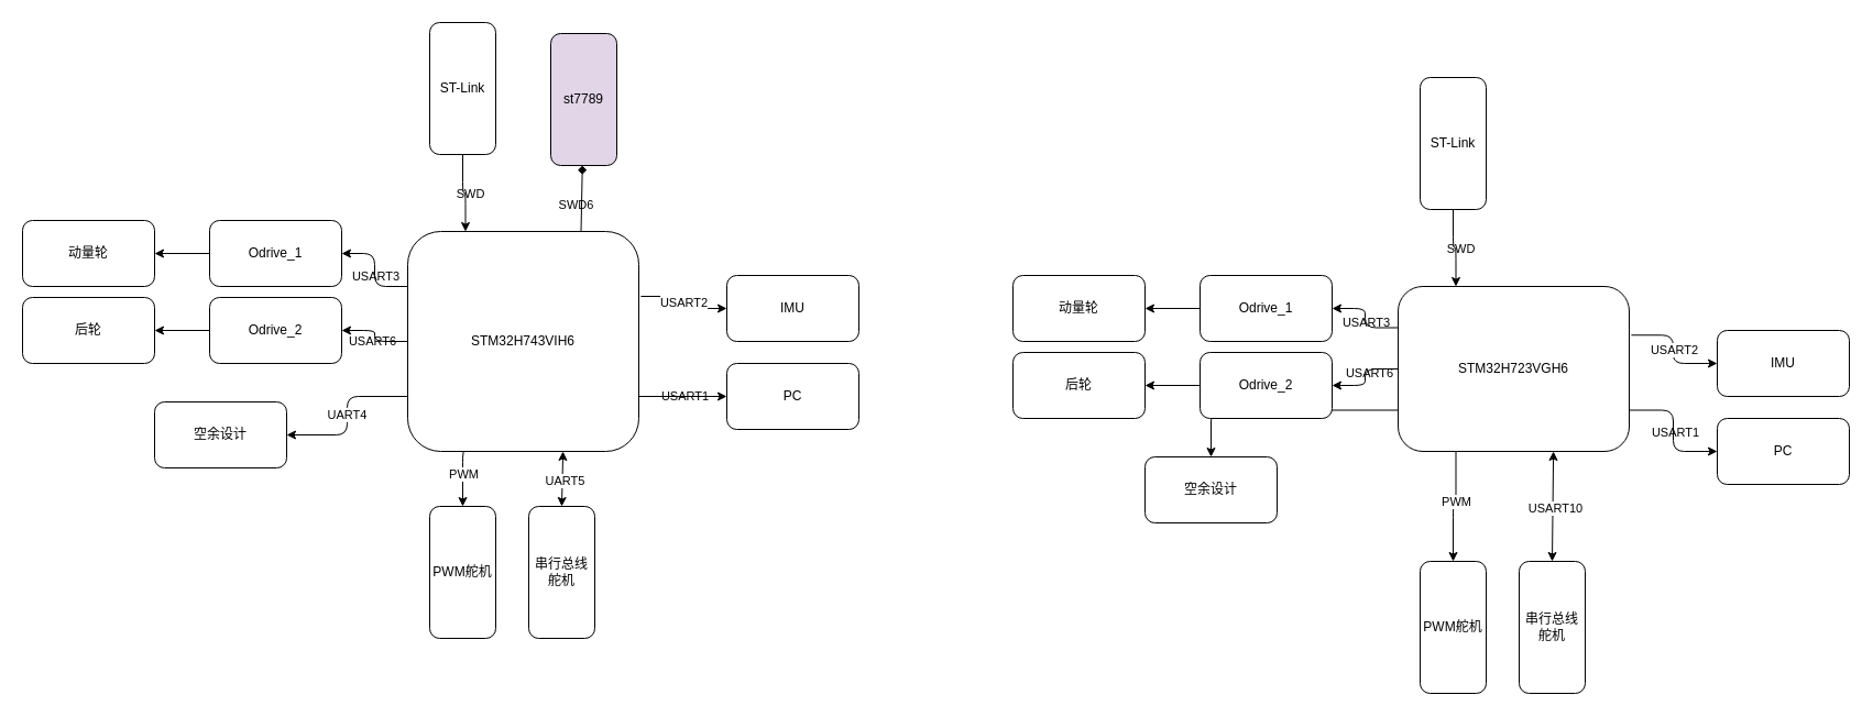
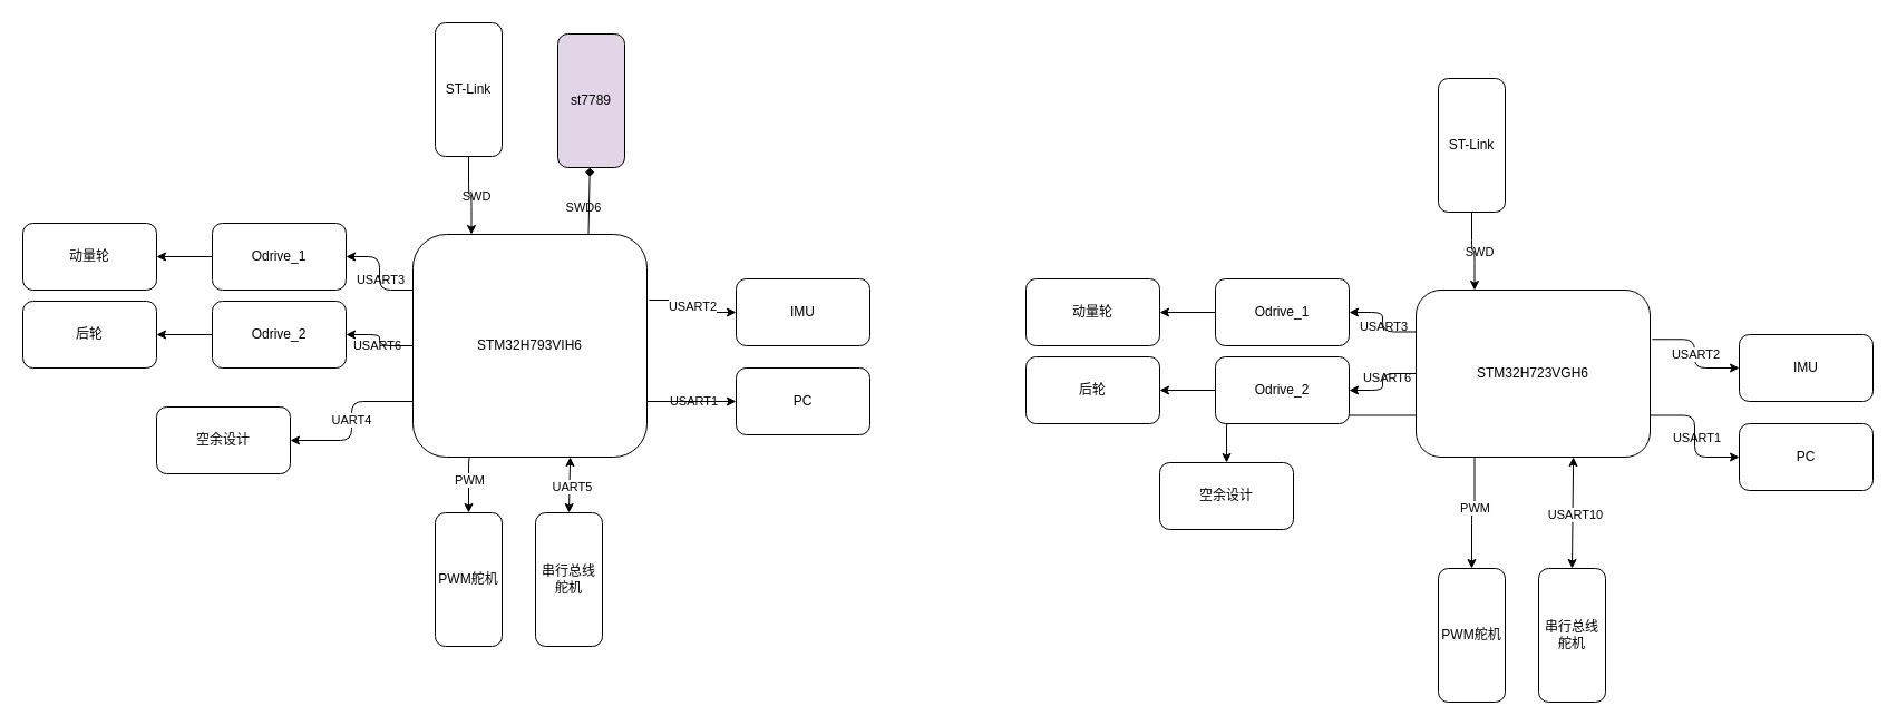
  <mxCell id="0" />
  <mxCell id="1" parent="0" />
  <mxCell id="2" style="edgeStyle=orthogonalEdgeStyle;rounded=1;orthogonalLoop=1;jettySize=auto;html=1;exitX=1;exitY=0.75;exitDx=0;exitDy=0;entryX=0;entryY=0.5;entryDx=0;entryDy=0;labelBackgroundColor=none;fontColor=default;" parent="1" source="10" target="15" edge="1"><mxGeometry relative="1" as="geometry" /></mxCell>
  <mxCell id="3" value="USART1" style="edgeLabel;html=1;align=center;verticalAlign=middle;resizable=0;points=[];rounded=1;labelBackgroundColor=none;" parent="2" vertex="1" connectable="0"><mxGeometry x="0.026" y="1" relative="1" as="geometry"><mxPoint as="offset" /></mxGeometry></mxCell>
  <mxCell id="4" style="edgeStyle=orthogonalEdgeStyle;rounded=1;orthogonalLoop=1;jettySize=auto;html=1;entryX=1;entryY=0.5;entryDx=0;entryDy=0;labelBackgroundColor=none;fontColor=default;" parent="1" source="10" target="14" edge="1"><mxGeometry relative="1" as="geometry" /></mxCell>
  <mxCell id="5" value="USART6" style="edgeLabel;html=1;align=center;verticalAlign=middle;resizable=0;points=[];rounded=1;labelBackgroundColor=none;" parent="4" vertex="1" connectable="0"><mxGeometry x="-0.122" y="3" relative="1" as="geometry"><mxPoint as="offset" /></mxGeometry></mxCell>
  <mxCell id="6" style="edgeStyle=orthogonalEdgeStyle;rounded=1;orthogonalLoop=1;jettySize=auto;html=1;exitX=0.25;exitY=1;exitDx=0;exitDy=0;curved=0;" parent="1" source="10" target="29" edge="1"><mxGeometry relative="1" as="geometry"><Array as="points"><mxPoint x="1320" y="460" /></Array></mxGeometry></mxCell>
  <mxCell id="7" value="PWM" style="edgeLabel;html=1;align=center;verticalAlign=middle;resizable=0;points=[];rounded=1;" parent="6" vertex="1" connectable="0"><mxGeometry x="-0.117" relative="1" as="geometry"><mxPoint as="offset" /></mxGeometry></mxCell>
  <mxCell id="8" style="edgeStyle=orthogonalEdgeStyle;rounded=1;orthogonalLoop=1;jettySize=auto;html=1;exitX=0;exitY=0.75;exitDx=0;exitDy=0;" parent="1" source="10" target="30" edge="1"><mxGeometry relative="1" as="geometry"><mxPoint x="1200" y="430" as="targetPoint" /></mxGeometry></mxCell>
  <mxCell id="9" value="UART4" style="edgeLabel;html=1;align=center;verticalAlign=middle;resizable=0;points=[];rounded=1;" parent="8" vertex="1" connectable="0"><mxGeometry x="-0.015" y="-1" relative="1" as="geometry"><mxPoint as="offset" /></mxGeometry></mxCell>
  <mxCell id="10" value="STM32H723VGH6" style="rounded=1;whiteSpace=wrap;html=1;labelBackgroundColor=none;" parent="1" vertex="1"><mxGeometry x="1270" y="260" width="210" height="150" as="geometry" /></mxCell>
  <mxCell id="11" style="edgeStyle=orthogonalEdgeStyle;rounded=1;orthogonalLoop=1;jettySize=auto;html=1;labelBackgroundColor=none;fontColor=default;" parent="1" source="12" target="22" edge="1"><mxGeometry relative="1" as="geometry"><mxPoint x="1030" y="280" as="targetPoint" /></mxGeometry></mxCell>
  <mxCell id="12" value="Odrive_1" style="rounded=1;whiteSpace=wrap;html=1;labelBackgroundColor=none;" parent="1" vertex="1"><mxGeometry x="1090" y="250" width="120" height="60" as="geometry" /></mxCell>
  <mxCell id="13" value="" style="edgeStyle=orthogonalEdgeStyle;rounded=1;orthogonalLoop=1;jettySize=auto;html=1;labelBackgroundColor=none;fontColor=default;" parent="1" source="14" target="23" edge="1"><mxGeometry relative="1" as="geometry" /></mxCell>
  <mxCell id="14" value="Odrive_2" style="rounded=1;whiteSpace=wrap;html=1;labelBackgroundColor=none;" parent="1" vertex="1"><mxGeometry x="1090" y="320" width="120" height="60" as="geometry" /></mxCell>
  <mxCell id="15" value="PC" style="rounded=1;whiteSpace=wrap;html=1;labelBackgroundColor=none;" parent="1" vertex="1"><mxGeometry x="1560" y="380" width="120" height="60" as="geometry" /></mxCell>
  <mxCell id="16" value="串行总线舵机" style="rounded=1;whiteSpace=wrap;html=1;direction=south;labelBackgroundColor=none;" parent="1" vertex="1"><mxGeometry x="1380" y="510" width="60" height="120" as="geometry" /></mxCell>
  <mxCell id="17" style="edgeStyle=orthogonalEdgeStyle;rounded=1;orthogonalLoop=1;jettySize=auto;html=1;exitX=1;exitY=0.5;exitDx=0;exitDy=0;entryX=0.25;entryY=0;entryDx=0;entryDy=0;labelBackgroundColor=none;fontColor=default;" parent="1" source="19" target="10" edge="1"><mxGeometry relative="1" as="geometry" /></mxCell>
  <mxCell id="18" value="SWD" style="edgeLabel;html=1;align=center;verticalAlign=middle;resizable=0;points=[];rounded=1;labelBackgroundColor=none;" parent="17" vertex="1" connectable="0"><mxGeometry x="0.039" y="4" relative="1" as="geometry"><mxPoint as="offset" /></mxGeometry></mxCell>
  <mxCell id="19" value="ST-Link" style="rounded=1;whiteSpace=wrap;html=1;direction=south;labelBackgroundColor=none;" parent="1" vertex="1"><mxGeometry x="1290" y="70" width="60" height="120" as="geometry" /></mxCell>
  <mxCell id="20" style="edgeStyle=orthogonalEdgeStyle;rounded=1;orthogonalLoop=1;jettySize=auto;html=1;entryX=1;entryY=0.5;entryDx=0;entryDy=0;exitX=0;exitY=0.25;exitDx=0;exitDy=0;labelBackgroundColor=none;fontColor=default;" parent="1" source="10" target="12" edge="1"><mxGeometry relative="1" as="geometry"><Array as="points" /></mxGeometry></mxCell>
  <mxCell id="21" value="USART3" style="edgeLabel;html=1;align=center;verticalAlign=middle;resizable=0;points=[];rounded=1;labelBackgroundColor=none;" parent="20" vertex="1" connectable="0"><mxGeometry x="-0.106" relative="1" as="geometry"><mxPoint as="offset" /></mxGeometry></mxCell>
  <mxCell id="22" value="动量轮" style="rounded=1;whiteSpace=wrap;html=1;labelBackgroundColor=none;" parent="1" vertex="1"><mxGeometry x="920" y="250" width="120" height="60" as="geometry" /></mxCell>
  <mxCell id="23" value="后轮" style="whiteSpace=wrap;html=1;rounded=1;labelBackgroundColor=none;" parent="1" vertex="1"><mxGeometry x="920" y="320" width="120" height="60" as="geometry" /></mxCell>
  <mxCell id="24" value="" style="endArrow=classic;startArrow=classic;html=1;rounded=1;exitX=0;exitY=0.5;exitDx=0;exitDy=0;entryX=0.672;entryY=1;entryDx=0;entryDy=0;entryPerimeter=0;" parent="1" source="16" target="10" edge="1"><mxGeometry width="50" height="50" relative="1" as="geometry"><mxPoint x="1370" y="510" as="sourcePoint" /><mxPoint x="1420" y="460" as="targetPoint" /></mxGeometry></mxCell>
  <mxCell id="25" value="USART10" style="edgeLabel;html=1;align=center;verticalAlign=middle;resizable=0;points=[];rounded=1;" parent="24" vertex="1" connectable="0"><mxGeometry x="-0.027" y="-2" relative="1" as="geometry"><mxPoint as="offset" /></mxGeometry></mxCell>
  <mxCell id="26" value="IMU" style="rounded=1;whiteSpace=wrap;html=1;direction=east;labelBackgroundColor=none;" parent="1" vertex="1"><mxGeometry x="1560" y="300" width="120" height="60" as="geometry" /></mxCell>
  <mxCell id="27" style="edgeStyle=orthogonalEdgeStyle;rounded=1;orthogonalLoop=1;jettySize=auto;html=1;exitX=1.009;exitY=0.295;exitDx=0;exitDy=0;entryX=0;entryY=0.5;entryDx=0;entryDy=0;exitPerimeter=0;" parent="1" source="10" target="26" edge="1"><mxGeometry relative="1" as="geometry"><mxPoint x="1650.66" y="230" as="sourcePoint" /></mxGeometry></mxCell>
  <mxCell id="28" value="USART2" style="edgeLabel;html=1;align=center;verticalAlign=middle;resizable=0;points=[];rounded=1;" parent="27" vertex="1" connectable="0"><mxGeometry x="-0.022" relative="1" as="geometry"><mxPoint as="offset" /></mxGeometry></mxCell>
  <mxCell id="29" value="PWM舵机" style="rounded=1;whiteSpace=wrap;html=1;direction=south;labelBackgroundColor=none;" parent="1" vertex="1"><mxGeometry x="1290" y="510" width="60" height="120" as="geometry" /></mxCell>
  <mxCell id="30" value="空余设计" style="rounded=1;whiteSpace=wrap;html=1;" parent="1" vertex="1"><mxGeometry x="1040" y="415" width="120" height="60" as="geometry" /></mxCell>
  <mxCell id="31" style="edgeStyle=orthogonalEdgeStyle;rounded=1;orthogonalLoop=1;jettySize=auto;html=1;exitX=1;exitY=0.75;exitDx=0;exitDy=0;entryX=0;entryY=0.5;entryDx=0;entryDy=0;labelBackgroundColor=none;fontColor=default;" edge="1" parent="1" source="40" target="45"><mxGeometry relative="1" as="geometry" /></mxCell>
  <mxCell id="32" value="USART1" style="edgeLabel;html=1;align=center;verticalAlign=middle;resizable=0;points=[];rounded=1;labelBackgroundColor=none;" vertex="1" connectable="0" parent="31"><mxGeometry x="0.026" y="1" relative="1" as="geometry"><mxPoint as="offset" /></mxGeometry></mxCell>
  <mxCell id="33" style="edgeStyle=orthogonalEdgeStyle;rounded=1;orthogonalLoop=1;jettySize=auto;html=1;entryX=1;entryY=0.5;entryDx=0;entryDy=0;labelBackgroundColor=none;fontColor=default;" edge="1" parent="1" source="40" target="44"><mxGeometry relative="1" as="geometry" /></mxCell>
  <mxCell id="34" value="USART6" style="edgeLabel;html=1;align=center;verticalAlign=middle;resizable=0;points=[];rounded=1;labelBackgroundColor=none;" vertex="1" connectable="0" parent="33"><mxGeometry x="-0.122" y="3" relative="1" as="geometry"><mxPoint as="offset" /></mxGeometry></mxCell>
  <mxCell id="35" style="edgeStyle=orthogonalEdgeStyle;rounded=1;orthogonalLoop=1;jettySize=auto;html=1;exitX=0.25;exitY=1;exitDx=0;exitDy=0;curved=0;" edge="1" parent="1" source="40" target="59"><mxGeometry relative="1" as="geometry"><Array as="points"><mxPoint x="420" y="410" /></Array></mxGeometry></mxCell>
  <mxCell id="36" value="PWM" style="edgeLabel;html=1;align=center;verticalAlign=middle;resizable=0;points=[];rounded=1;" vertex="1" connectable="0" parent="35"><mxGeometry x="-0.117" relative="1" as="geometry"><mxPoint as="offset" /></mxGeometry></mxCell>
  <mxCell id="37" style="edgeStyle=orthogonalEdgeStyle;rounded=1;orthogonalLoop=1;jettySize=auto;html=1;exitX=0;exitY=0.75;exitDx=0;exitDy=0;" edge="1" parent="1" source="40" target="60"><mxGeometry relative="1" as="geometry"><mxPoint x="300" y="380" as="targetPoint" /></mxGeometry></mxCell>
  <mxCell id="38" value="UART4" style="edgeLabel;html=1;align=center;verticalAlign=middle;resizable=0;points=[];rounded=1;" vertex="1" connectable="0" parent="37"><mxGeometry x="-0.015" y="-1" relative="1" as="geometry"><mxPoint as="offset" /></mxGeometry></mxCell>
  <mxCell id="39" style="edgeStyle=none;html=1;exitX=0.75;exitY=0;exitDx=0;exitDy=0;endArrow=diamond;" edge="1" parent="1" source="40" target="61"><mxGeometry relative="1" as="geometry"><mxPoint x="528.059" y="150" as="targetPoint" /></mxGeometry></mxCell>
- <mxCell id="40" value="STM32H743VIH6" style="rounded=1;whiteSpace=wrap;html=1;labelBackgroundColor=none;" vertex="1" parent="1"><mxGeometry x="370" y="210" width="210" height="200" as="geometry" /></mxCell>
+ <mxCell id="40" value="STM32H793VIH6" style="rounded=1;whiteSpace=wrap;html=1;labelBackgroundColor=none;" vertex="1" parent="1"><mxGeometry x="370" y="210" width="210" height="200" as="geometry" /></mxCell>
  <mxCell id="41" style="edgeStyle=orthogonalEdgeStyle;rounded=1;orthogonalLoop=1;jettySize=auto;html=1;labelBackgroundColor=none;fontColor=default;" edge="1" parent="1" source="42" target="52"><mxGeometry relative="1" as="geometry"><mxPoint x="130" y="230" as="targetPoint" /></mxGeometry></mxCell>
  <mxCell id="42" value="Odrive_1" style="rounded=1;whiteSpace=wrap;html=1;labelBackgroundColor=none;" vertex="1" parent="1"><mxGeometry x="190" y="200" width="120" height="60" as="geometry" /></mxCell>
  <mxCell id="43" value="" style="edgeStyle=orthogonalEdgeStyle;rounded=1;orthogonalLoop=1;jettySize=auto;html=1;labelBackgroundColor=none;fontColor=default;" edge="1" parent="1" source="44" target="53"><mxGeometry relative="1" as="geometry" /></mxCell>
  <mxCell id="44" value="Odrive_2" style="rounded=1;whiteSpace=wrap;html=1;labelBackgroundColor=none;" vertex="1" parent="1"><mxGeometry x="190" y="270" width="120" height="60" as="geometry" /></mxCell>
  <mxCell id="45" value="PC" style="rounded=1;whiteSpace=wrap;html=1;labelBackgroundColor=none;" vertex="1" parent="1"><mxGeometry x="660" y="330" width="120" height="60" as="geometry" /></mxCell>
  <mxCell id="46" value="串行总线舵机" style="rounded=1;whiteSpace=wrap;html=1;direction=south;labelBackgroundColor=none;" vertex="1" parent="1"><mxGeometry x="480" y="460" width="60" height="120" as="geometry" /></mxCell>
  <mxCell id="47" style="edgeStyle=orthogonalEdgeStyle;rounded=1;orthogonalLoop=1;jettySize=auto;html=1;exitX=1;exitY=0.5;exitDx=0;exitDy=0;entryX=0.25;entryY=0;entryDx=0;entryDy=0;labelBackgroundColor=none;fontColor=default;" edge="1" parent="1" source="49" target="40"><mxGeometry relative="1" as="geometry" /></mxCell>
  <mxCell id="48" value="SWD" style="edgeLabel;html=1;align=center;verticalAlign=middle;resizable=0;points=[];rounded=1;labelBackgroundColor=none;" vertex="1" connectable="0" parent="47"><mxGeometry x="0.039" y="4" relative="1" as="geometry"><mxPoint as="offset" /></mxGeometry></mxCell>
  <mxCell id="49" value="ST-Link" style="rounded=1;whiteSpace=wrap;html=1;direction=south;labelBackgroundColor=none;" vertex="1" parent="1"><mxGeometry x="390" y="20" width="60" height="120" as="geometry" /></mxCell>
  <mxCell id="50" style="edgeStyle=orthogonalEdgeStyle;rounded=1;orthogonalLoop=1;jettySize=auto;html=1;entryX=1;entryY=0.5;entryDx=0;entryDy=0;exitX=0;exitY=0.25;exitDx=0;exitDy=0;labelBackgroundColor=none;fontColor=default;" edge="1" parent="1" source="40" target="42"><mxGeometry relative="1" as="geometry"><Array as="points" /></mxGeometry></mxCell>
  <mxCell id="51" value="USART3" style="edgeLabel;html=1;align=center;verticalAlign=middle;resizable=0;points=[];rounded=1;labelBackgroundColor=none;" vertex="1" connectable="0" parent="50"><mxGeometry x="-0.106" relative="1" as="geometry"><mxPoint as="offset" /></mxGeometry></mxCell>
  <mxCell id="52" value="动量轮" style="rounded=1;whiteSpace=wrap;html=1;labelBackgroundColor=none;" vertex="1" parent="1"><mxGeometry x="20" y="200" width="120" height="60" as="geometry" /></mxCell>
  <mxCell id="53" value="后轮" style="whiteSpace=wrap;html=1;rounded=1;labelBackgroundColor=none;" vertex="1" parent="1"><mxGeometry x="20" y="270" width="120" height="60" as="geometry" /></mxCell>
  <mxCell id="54" value="" style="endArrow=classic;startArrow=classic;html=1;rounded=1;exitX=0;exitY=0.5;exitDx=0;exitDy=0;entryX=0.672;entryY=1;entryDx=0;entryDy=0;entryPerimeter=0;" edge="1" parent="1" source="46" target="40"><mxGeometry width="50" height="50" relative="1" as="geometry"><mxPoint x="470" y="460" as="sourcePoint" /><mxPoint x="520" y="410" as="targetPoint" /></mxGeometry></mxCell>
  <mxCell id="55" value="UART5" style="edgeLabel;html=1;align=center;verticalAlign=middle;resizable=0;points=[];rounded=1;" vertex="1" connectable="0" parent="54"><mxGeometry x="-0.027" y="-2" relative="1" as="geometry"><mxPoint as="offset" /></mxGeometry></mxCell>
  <mxCell id="56" value="IMU" style="rounded=1;whiteSpace=wrap;html=1;direction=east;labelBackgroundColor=none;" vertex="1" parent="1"><mxGeometry x="660" y="250" width="120" height="60" as="geometry" /></mxCell>
  <mxCell id="57" style="edgeStyle=orthogonalEdgeStyle;rounded=1;orthogonalLoop=1;jettySize=auto;html=1;exitX=1.009;exitY=0.295;exitDx=0;exitDy=0;entryX=0;entryY=0.5;entryDx=0;entryDy=0;exitPerimeter=0;" edge="1" parent="1" source="40" target="56"><mxGeometry relative="1" as="geometry"><mxPoint x="750.66" y="180" as="sourcePoint" /></mxGeometry></mxCell>
  <mxCell id="58" value="USART2" style="edgeLabel;html=1;align=center;verticalAlign=middle;resizable=0;points=[];rounded=1;" vertex="1" connectable="0" parent="57"><mxGeometry x="-0.022" relative="1" as="geometry"><mxPoint as="offset" /></mxGeometry></mxCell>
  <mxCell id="59" value="PWM舵机" style="rounded=1;whiteSpace=wrap;html=1;direction=south;labelBackgroundColor=none;" vertex="1" parent="1"><mxGeometry x="390" y="460" width="60" height="120" as="geometry" /></mxCell>
  <mxCell id="60" value="空余设计" style="rounded=1;whiteSpace=wrap;html=1;" vertex="1" parent="1"><mxGeometry x="140" y="365" width="120" height="60" as="geometry" /></mxCell>
  <mxCell id="61" value="st7789" style="rounded=1;whiteSpace=wrap;html=1;direction=south;fillColor=#e1d5e7;" vertex="1" parent="1"><mxGeometry x="499.999" y="30" width="60" height="120" as="geometry" /></mxCell>
  <mxCell id="62" value="SWD6" style="edgeLabel;html=1;align=center;verticalAlign=middle;resizable=0;points=[];rounded=1;labelBackgroundColor=none;" vertex="1" connectable="0" parent="1"><mxGeometry x="530.003" y="179.996" as="geometry"><mxPoint x="-8" y="6" as="offset" /></mxGeometry></mxCell>
